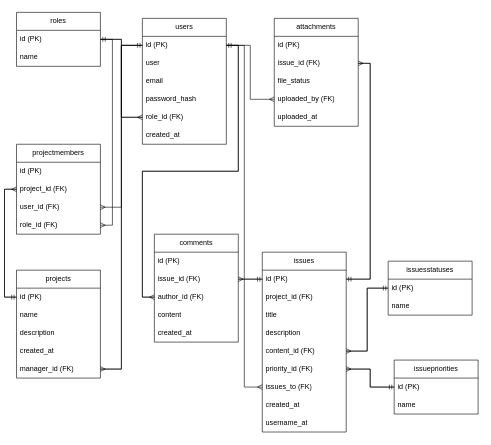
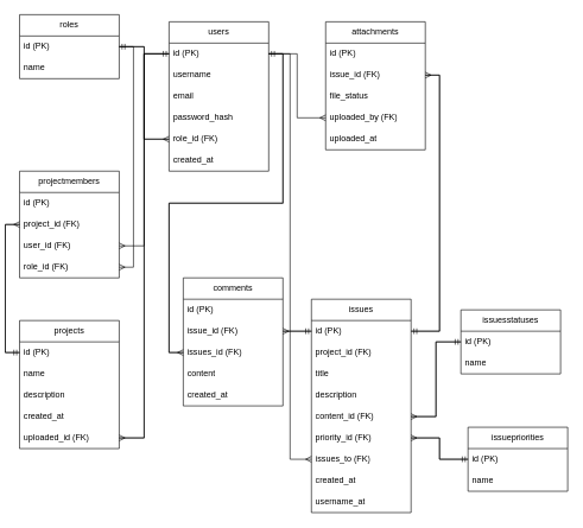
  <mxCell id="0" />
  <mxCell id="1" parent="0" />
  <mxCell id="2" value="users" style="swimlane;fontStyle=0;childLayout=stackLayout;horizontal=1;startSize=30;horizontalStack=0;resizeParent=1;resizeParentMax=0;resizeLast=0;collapsible=1;marginBottom=0;whiteSpace=wrap;html=1;" vertex="1" parent="1"><mxGeometry x="230" y="30" width="140" height="210" as="geometry" /></mxCell>
  <mxCell id="3" value="id (PK)" style="text;strokeColor=none;fillColor=none;align=left;verticalAlign=middle;spacingLeft=4;spacingRight=4;overflow=hidden;points=[[0,0.5],[1,0.5]];portConstraint=eastwest;rotatable=0;whiteSpace=wrap;html=1;" vertex="1" parent="2"><mxGeometry y="30" width="140" height="30" as="geometry" /></mxCell>
- <mxCell id="4" value="user" style="text;strokeColor=none;fillColor=none;align=left;verticalAlign=middle;spacingLeft=4;spacingRight=4;overflow=hidden;points=[[0,0.5],[1,0.5]];portConstraint=eastwest;rotatable=0;whiteSpace=wrap;html=1;" vertex="1" parent="2"><mxGeometry y="60" width="140" height="30" as="geometry" /></mxCell>
+ <mxCell id="4" value="username" style="text;strokeColor=none;fillColor=none;align=left;verticalAlign=middle;spacingLeft=4;spacingRight=4;overflow=hidden;points=[[0,0.5],[1,0.5]];portConstraint=eastwest;rotatable=0;whiteSpace=wrap;html=1;" vertex="1" parent="2"><mxGeometry y="60" width="140" height="30" as="geometry" /></mxCell>
  <mxCell id="5" value="email" style="text;strokeColor=none;fillColor=none;align=left;verticalAlign=middle;spacingLeft=4;spacingRight=4;overflow=hidden;points=[[0,0.5],[1,0.5]];portConstraint=eastwest;rotatable=0;whiteSpace=wrap;html=1;" vertex="1" parent="2"><mxGeometry y="90" width="140" height="30" as="geometry" /></mxCell>
  <mxCell id="6" value="password_hash" style="text;strokeColor=none;fillColor=none;align=left;verticalAlign=middle;spacingLeft=4;spacingRight=4;overflow=hidden;points=[[0,0.5],[1,0.5]];portConstraint=eastwest;rotatable=0;whiteSpace=wrap;html=1;" vertex="1" parent="2"><mxGeometry y="120" width="140" height="30" as="geometry" /></mxCell>
  <mxCell id="7" value="role_id (FK)" style="text;strokeColor=none;fillColor=none;align=left;verticalAlign=middle;spacingLeft=4;spacingRight=4;overflow=hidden;points=[[0,0.5],[1,0.5]];portConstraint=eastwest;rotatable=0;whiteSpace=wrap;html=1;" vertex="1" parent="2"><mxGeometry y="150" width="140" height="30" as="geometry" /></mxCell>
  <mxCell id="8" value="created_at" style="text;strokeColor=none;fillColor=none;align=left;verticalAlign=middle;spacingLeft=4;spacingRight=4;overflow=hidden;points=[[0,0.5],[1,0.5]];portConstraint=eastwest;rotatable=0;whiteSpace=wrap;html=1;" vertex="1" parent="2"><mxGeometry y="180" width="140" height="30" as="geometry" /></mxCell>
  <mxCell id="9" value="roles" style="swimlane;fontStyle=0;childLayout=stackLayout;horizontal=1;startSize=30;horizontalStack=0;resizeParent=1;resizeParentMax=0;resizeLast=0;collapsible=1;marginBottom=0;whiteSpace=wrap;html=1;" vertex="1" parent="1"><mxGeometry x="20" y="20" width="140" height="90" as="geometry" /></mxCell>
  <mxCell id="10" value="id (PK)" style="text;strokeColor=none;fillColor=none;align=left;verticalAlign=middle;spacingLeft=4;spacingRight=4;overflow=hidden;points=[[0,0.5],[1,0.5]];portConstraint=eastwest;rotatable=0;whiteSpace=wrap;html=1;" vertex="1" parent="9"><mxGeometry y="30" width="140" height="30" as="geometry" /></mxCell>
  <mxCell id="11" value="name" style="text;strokeColor=none;fillColor=none;align=left;verticalAlign=middle;spacingLeft=4;spacingRight=4;overflow=hidden;points=[[0,0.5],[1,0.5]];portConstraint=eastwest;rotatable=0;whiteSpace=wrap;html=1;" vertex="1" parent="9"><mxGeometry y="60" width="140" height="30" as="geometry" /></mxCell>
  <mxCell id="12" value="projectmembers" style="swimlane;fontStyle=0;childLayout=stackLayout;horizontal=1;startSize=30;horizontalStack=0;resizeParent=1;resizeParentMax=0;resizeLast=0;collapsible=1;marginBottom=0;whiteSpace=wrap;html=1;" vertex="1" parent="1"><mxGeometry x="20" y="240" width="140" height="150" as="geometry" /></mxCell>
  <mxCell id="13" value="id (PK)" style="text;strokeColor=none;fillColor=none;align=left;verticalAlign=middle;spacingLeft=4;spacingRight=4;overflow=hidden;points=[[0,0.5],[1,0.5]];portConstraint=eastwest;rotatable=0;whiteSpace=wrap;html=1;" vertex="1" parent="12"><mxGeometry y="30" width="140" height="30" as="geometry" /></mxCell>
  <mxCell id="14" value="project_id (FK)" style="text;strokeColor=none;fillColor=none;align=left;verticalAlign=middle;spacingLeft=4;spacingRight=4;overflow=hidden;points=[[0,0.5],[1,0.5]];portConstraint=eastwest;rotatable=0;whiteSpace=wrap;html=1;" vertex="1" parent="12"><mxGeometry y="60" width="140" height="30" as="geometry" /></mxCell>
  <mxCell id="15" value="user_id (FK)" style="text;strokeColor=none;fillColor=none;align=left;verticalAlign=middle;spacingLeft=4;spacingRight=4;overflow=hidden;points=[[0,0.5],[1,0.5]];portConstraint=eastwest;rotatable=0;whiteSpace=wrap;html=1;" vertex="1" parent="12"><mxGeometry y="90" width="140" height="30" as="geometry" /></mxCell>
  <mxCell id="16" value="role_id (FK)" style="text;strokeColor=none;fillColor=none;align=left;verticalAlign=middle;spacingLeft=4;spacingRight=4;overflow=hidden;points=[[0,0.5],[1,0.5]];portConstraint=eastwest;rotatable=0;whiteSpace=wrap;html=1;" vertex="1" parent="12"><mxGeometry y="120" width="140" height="30" as="geometry" /></mxCell>
  <mxCell id="17" value="projects" style="swimlane;fontStyle=0;childLayout=stackLayout;horizontal=1;startSize=30;horizontalStack=0;resizeParent=1;resizeParentMax=0;resizeLast=0;collapsible=1;marginBottom=0;whiteSpace=wrap;html=1;" vertex="1" parent="1"><mxGeometry x="20" y="450" width="140" height="180" as="geometry" /></mxCell>
  <mxCell id="18" value="id (PK)" style="text;strokeColor=none;fillColor=none;align=left;verticalAlign=middle;spacingLeft=4;spacingRight=4;overflow=hidden;points=[[0,0.5],[1,0.5]];portConstraint=eastwest;rotatable=0;whiteSpace=wrap;html=1;" vertex="1" parent="17"><mxGeometry y="30" width="140" height="30" as="geometry" /></mxCell>
  <mxCell id="19" value="name" style="text;strokeColor=none;fillColor=none;align=left;verticalAlign=middle;spacingLeft=4;spacingRight=4;overflow=hidden;points=[[0,0.5],[1,0.5]];portConstraint=eastwest;rotatable=0;whiteSpace=wrap;html=1;" vertex="1" parent="17"><mxGeometry y="60" width="140" height="30" as="geometry" /></mxCell>
  <mxCell id="20" value="description" style="text;strokeColor=none;fillColor=none;align=left;verticalAlign=middle;spacingLeft=4;spacingRight=4;overflow=hidden;points=[[0,0.5],[1,0.5]];portConstraint=eastwest;rotatable=0;whiteSpace=wrap;html=1;" vertex="1" parent="17"><mxGeometry y="90" width="140" height="30" as="geometry" /></mxCell>
  <mxCell id="21" value="created_at" style="text;strokeColor=none;fillColor=none;align=left;verticalAlign=middle;spacingLeft=4;spacingRight=4;overflow=hidden;points=[[0,0.5],[1,0.5]];portConstraint=eastwest;rotatable=0;whiteSpace=wrap;html=1;" vertex="1" parent="17"><mxGeometry y="120" width="140" height="30" as="geometry" /></mxCell>
- <mxCell id="22" value="manager_id (FK)" style="text;strokeColor=none;fillColor=none;align=left;verticalAlign=middle;spacingLeft=4;spacingRight=4;overflow=hidden;points=[[0,0.5],[1,0.5]];portConstraint=eastwest;rotatable=0;whiteSpace=wrap;html=1;" vertex="1" parent="17"><mxGeometry y="150" width="140" height="30" as="geometry" /></mxCell>
+ <mxCell id="22" value="uploaded_id (FK)" style="text;strokeColor=none;fillColor=none;align=left;verticalAlign=middle;spacingLeft=4;spacingRight=4;overflow=hidden;points=[[0,0.5],[1,0.5]];portConstraint=eastwest;rotatable=0;whiteSpace=wrap;html=1;" vertex="1" parent="17"><mxGeometry y="150" width="140" height="30" as="geometry" /></mxCell>
  <mxCell id="23" value="attachments" style="swimlane;fontStyle=0;childLayout=stackLayout;horizontal=1;startSize=30;horizontalStack=0;resizeParent=1;resizeParentMax=0;resizeLast=0;collapsible=1;marginBottom=0;whiteSpace=wrap;html=1;" vertex="1" parent="1"><mxGeometry x="450" y="30" width="140" height="180" as="geometry" /></mxCell>
  <mxCell id="24" value="id (PK)" style="text;strokeColor=none;fillColor=none;align=left;verticalAlign=middle;spacingLeft=4;spacingRight=4;overflow=hidden;points=[[0,0.5],[1,0.5]];portConstraint=eastwest;rotatable=0;whiteSpace=wrap;html=1;" vertex="1" parent="23"><mxGeometry y="30" width="140" height="30" as="geometry" /></mxCell>
  <mxCell id="25" value="issue_id (FK)" style="text;strokeColor=none;fillColor=none;align=left;verticalAlign=middle;spacingLeft=4;spacingRight=4;overflow=hidden;points=[[0,0.5],[1,0.5]];portConstraint=eastwest;rotatable=0;whiteSpace=wrap;html=1;" vertex="1" parent="23"><mxGeometry y="60" width="140" height="30" as="geometry" /></mxCell>
  <mxCell id="26" value="file_status" style="text;strokeColor=none;fillColor=none;align=left;verticalAlign=middle;spacingLeft=4;spacingRight=4;overflow=hidden;points=[[0,0.5],[1,0.5]];portConstraint=eastwest;rotatable=0;whiteSpace=wrap;html=1;" vertex="1" parent="23"><mxGeometry y="90" width="140" height="30" as="geometry" /></mxCell>
  <mxCell id="27" value="uploaded_by (FK)" style="text;strokeColor=none;fillColor=none;align=left;verticalAlign=middle;spacingLeft=4;spacingRight=4;overflow=hidden;points=[[0,0.5],[1,0.5]];portConstraint=eastwest;rotatable=0;whiteSpace=wrap;html=1;" vertex="1" parent="23"><mxGeometry y="120" width="140" height="30" as="geometry" /></mxCell>
  <mxCell id="28" value="uploaded_at" style="text;strokeColor=none;fillColor=none;align=left;verticalAlign=middle;spacingLeft=4;spacingRight=4;overflow=hidden;points=[[0,0.5],[1,0.5]];portConstraint=eastwest;rotatable=0;whiteSpace=wrap;html=1;" vertex="1" parent="23"><mxGeometry y="150" width="140" height="30" as="geometry" /></mxCell>
  <mxCell id="29" value="comments" style="swimlane;fontStyle=0;childLayout=stackLayout;horizontal=1;startSize=30;horizontalStack=0;resizeParent=1;resizeParentMax=0;resizeLast=0;collapsible=1;marginBottom=0;whiteSpace=wrap;html=1;" vertex="1" parent="1"><mxGeometry x="250" y="390" width="140" height="180" as="geometry" /></mxCell>
  <mxCell id="30" value="id (PK)" style="text;strokeColor=none;fillColor=none;align=left;verticalAlign=middle;spacingLeft=4;spacingRight=4;overflow=hidden;points=[[0,0.5],[1,0.5]];portConstraint=eastwest;rotatable=0;whiteSpace=wrap;html=1;" vertex="1" parent="29"><mxGeometry y="30" width="140" height="30" as="geometry" /></mxCell>
  <mxCell id="31" value="issue_id (FK)" style="text;strokeColor=none;fillColor=none;align=left;verticalAlign=middle;spacingLeft=4;spacingRight=4;overflow=hidden;points=[[0,0.5],[1,0.5]];portConstraint=eastwest;rotatable=0;whiteSpace=wrap;html=1;" vertex="1" parent="29"><mxGeometry y="60" width="140" height="30" as="geometry" /></mxCell>
- <mxCell id="32" value="author_id (FK)" style="text;strokeColor=none;fillColor=none;align=left;verticalAlign=middle;spacingLeft=4;spacingRight=4;overflow=hidden;points=[[0,0.5],[1,0.5]];portConstraint=eastwest;rotatable=0;whiteSpace=wrap;html=1;" vertex="1" parent="29"><mxGeometry y="90" width="140" height="30" as="geometry" /></mxCell>
+ <mxCell id="32" value="issues_id (FK)" style="text;strokeColor=none;fillColor=none;align=left;verticalAlign=middle;spacingLeft=4;spacingRight=4;overflow=hidden;points=[[0,0.5],[1,0.5]];portConstraint=eastwest;rotatable=0;whiteSpace=wrap;html=1;" vertex="1" parent="29"><mxGeometry y="90" width="140" height="30" as="geometry" /></mxCell>
  <mxCell id="33" value="content" style="text;strokeColor=none;fillColor=none;align=left;verticalAlign=middle;spacingLeft=4;spacingRight=4;overflow=hidden;points=[[0,0.5],[1,0.5]];portConstraint=eastwest;rotatable=0;whiteSpace=wrap;html=1;" vertex="1" parent="29"><mxGeometry y="120" width="140" height="30" as="geometry" /></mxCell>
  <mxCell id="34" value="created_at" style="text;strokeColor=none;fillColor=none;align=left;verticalAlign=middle;spacingLeft=4;spacingRight=4;overflow=hidden;points=[[0,0.5],[1,0.5]];portConstraint=eastwest;rotatable=0;whiteSpace=wrap;html=1;" vertex="1" parent="29"><mxGeometry y="150" width="140" height="30" as="geometry" /></mxCell>
  <mxCell id="35" value="issues" style="swimlane;fontStyle=0;childLayout=stackLayout;horizontal=1;startSize=30;horizontalStack=0;resizeParent=1;resizeParentMax=0;resizeLast=0;collapsible=1;marginBottom=0;whiteSpace=wrap;html=1;" vertex="1" parent="1"><mxGeometry x="430" y="420" width="140" height="300" as="geometry" /></mxCell>
  <mxCell id="36" value="id (PK)" style="text;strokeColor=none;fillColor=none;align=left;verticalAlign=middle;spacingLeft=4;spacingRight=4;overflow=hidden;points=[[0,0.5],[1,0.5]];portConstraint=eastwest;rotatable=0;whiteSpace=wrap;html=1;" vertex="1" parent="35"><mxGeometry y="30" width="140" height="30" as="geometry" /></mxCell>
  <mxCell id="37" value="project_id (FK)" style="text;strokeColor=none;fillColor=none;align=left;verticalAlign=middle;spacingLeft=4;spacingRight=4;overflow=hidden;points=[[0,0.5],[1,0.5]];portConstraint=eastwest;rotatable=0;whiteSpace=wrap;html=1;" vertex="1" parent="35"><mxGeometry y="60" width="140" height="30" as="geometry" /></mxCell>
  <mxCell id="38" value="title" style="text;strokeColor=none;fillColor=none;align=left;verticalAlign=middle;spacingLeft=4;spacingRight=4;overflow=hidden;points=[[0,0.5],[1,0.5]];portConstraint=eastwest;rotatable=0;whiteSpace=wrap;html=1;" vertex="1" parent="35"><mxGeometry y="90" width="140" height="30" as="geometry" /></mxCell>
  <mxCell id="39" value="description" style="text;strokeColor=none;fillColor=none;align=left;verticalAlign=middle;spacingLeft=4;spacingRight=4;overflow=hidden;points=[[0,0.5],[1,0.5]];portConstraint=eastwest;rotatable=0;whiteSpace=wrap;html=1;" vertex="1" parent="35"><mxGeometry y="120" width="140" height="30" as="geometry" /></mxCell>
  <mxCell id="40" value="content_id (FK)" style="text;strokeColor=none;fillColor=none;align=left;verticalAlign=middle;spacingLeft=4;spacingRight=4;overflow=hidden;points=[[0,0.5],[1,0.5]];portConstraint=eastwest;rotatable=0;whiteSpace=wrap;html=1;" vertex="1" parent="35"><mxGeometry y="150" width="140" height="30" as="geometry" /></mxCell>
  <mxCell id="41" value="priority_id (FK)" style="text;strokeColor=none;fillColor=none;align=left;verticalAlign=middle;spacingLeft=4;spacingRight=4;overflow=hidden;points=[[0,0.5],[1,0.5]];portConstraint=eastwest;rotatable=0;whiteSpace=wrap;html=1;" vertex="1" parent="35"><mxGeometry y="180" width="140" height="30" as="geometry" /></mxCell>
  <mxCell id="42" value="issues_to (FK)" style="text;strokeColor=none;fillColor=none;align=left;verticalAlign=middle;spacingLeft=4;spacingRight=4;overflow=hidden;points=[[0,0.5],[1,0.5]];portConstraint=eastwest;rotatable=0;whiteSpace=wrap;html=1;" vertex="1" parent="35"><mxGeometry y="210" width="140" height="30" as="geometry" /></mxCell>
  <mxCell id="43" value="created_at" style="text;strokeColor=none;fillColor=none;align=left;verticalAlign=middle;spacingLeft=4;spacingRight=4;overflow=hidden;points=[[0,0.5],[1,0.5]];portConstraint=eastwest;rotatable=0;whiteSpace=wrap;html=1;" vertex="1" parent="35"><mxGeometry y="240" width="140" height="30" as="geometry" /></mxCell>
  <mxCell id="44" value="username_at" style="text;strokeColor=none;fillColor=none;align=left;verticalAlign=middle;spacingLeft=4;spacingRight=4;overflow=hidden;points=[[0,0.5],[1,0.5]];portConstraint=eastwest;rotatable=0;whiteSpace=wrap;html=1;" vertex="1" parent="35"><mxGeometry y="270" width="140" height="30" as="geometry" /></mxCell>
  <mxCell id="45" value="issuepriorities" style="swimlane;fontStyle=0;childLayout=stackLayout;horizontal=1;startSize=30;horizontalStack=0;resizeParent=1;resizeParentMax=0;resizeLast=0;collapsible=1;marginBottom=0;whiteSpace=wrap;html=1;" vertex="1" parent="1"><mxGeometry x="650" y="600" width="140" height="90" as="geometry" /></mxCell>
  <mxCell id="46" value="id (PK)" style="text;strokeColor=none;fillColor=none;align=left;verticalAlign=middle;spacingLeft=4;spacingRight=4;overflow=hidden;points=[[0,0.5],[1,0.5]];portConstraint=eastwest;rotatable=0;whiteSpace=wrap;html=1;" vertex="1" parent="45"><mxGeometry y="30" width="140" height="30" as="geometry" /></mxCell>
  <mxCell id="47" value="name" style="text;strokeColor=none;fillColor=none;align=left;verticalAlign=middle;spacingLeft=4;spacingRight=4;overflow=hidden;points=[[0,0.5],[1,0.5]];portConstraint=eastwest;rotatable=0;whiteSpace=wrap;html=1;" vertex="1" parent="45"><mxGeometry y="60" width="140" height="30" as="geometry" /></mxCell>
  <mxCell id="48" value="issuesstatuses" style="swimlane;fontStyle=0;childLayout=stackLayout;horizontal=1;startSize=30;horizontalStack=0;resizeParent=1;resizeParentMax=0;resizeLast=0;collapsible=1;marginBottom=0;whiteSpace=wrap;html=1;" vertex="1" parent="1"><mxGeometry x="640" y="435" width="140" height="90" as="geometry" /></mxCell>
  <mxCell id="49" value="id (PK)" style="text;strokeColor=none;fillColor=none;align=left;verticalAlign=middle;spacingLeft=4;spacingRight=4;overflow=hidden;points=[[0,0.5],[1,0.5]];portConstraint=eastwest;rotatable=0;whiteSpace=wrap;html=1;" vertex="1" parent="48"><mxGeometry y="30" width="140" height="30" as="geometry" /></mxCell>
  <mxCell id="50" value="name" style="text;strokeColor=none;fillColor=none;align=left;verticalAlign=middle;spacingLeft=4;spacingRight=4;overflow=hidden;points=[[0,0.5],[1,0.5]];portConstraint=eastwest;rotatable=0;whiteSpace=wrap;html=1;" vertex="1" parent="48"><mxGeometry y="60" width="140" height="30" as="geometry" /></mxCell>
  <mxCell id="51" style="edgeStyle=orthogonalEdgeStyle;rounded=0;orthogonalLoop=1;jettySize=auto;html=1;exitX=1;exitY=0.5;exitDx=0;exitDy=0;endArrow=ERmany;endFill=0;" edge="1" parent="1" source="3" target="32"><mxGeometry relative="1" as="geometry" /></mxCell>
  <mxCell id="52" style="edgeStyle=orthogonalEdgeStyle;rounded=0;orthogonalLoop=1;jettySize=auto;html=1;endArrow=ERmany;endFill=0;" edge="1" parent="1" source="36" target="31"><mxGeometry relative="1" as="geometry" /></mxCell>
  <mxCell id="53" style="edgeStyle=orthogonalEdgeStyle;rounded=0;orthogonalLoop=1;jettySize=auto;html=1;exitX=1;exitY=0.5;exitDx=0;exitDy=0;entryX=0;entryY=0.5;entryDx=0;entryDy=0;endArrow=ERmandOne;endFill=0;" edge="1" parent="1" source="31" target="36"><mxGeometry relative="1" as="geometry" /></mxCell>
  <mxCell id="54" style="edgeStyle=orthogonalEdgeStyle;rounded=0;orthogonalLoop=1;jettySize=auto;html=1;exitX=0;exitY=0.5;exitDx=0;exitDy=0;entryX=1;entryY=0.5;entryDx=0;entryDy=0;endArrow=ERmandOne;endFill=0;" edge="1" parent="1" source="32" target="3"><mxGeometry relative="1" as="geometry" /></mxCell>
  <mxCell id="55" style="edgeStyle=orthogonalEdgeStyle;rounded=0;orthogonalLoop=1;jettySize=auto;html=1;entryX=1;entryY=0.5;entryDx=0;entryDy=0;endArrow=ERmany;endFill=0;" edge="1" parent="1" source="49" target="40"><mxGeometry relative="1" as="geometry" /></mxCell>
  <mxCell id="56" style="edgeStyle=orthogonalEdgeStyle;rounded=0;orthogonalLoop=1;jettySize=auto;html=1;exitX=1;exitY=0.5;exitDx=0;exitDy=0;entryX=0;entryY=0.5;entryDx=0;entryDy=0;endArrow=ERmandOne;endFill=0;" edge="1" parent="1" source="40" target="49"><mxGeometry relative="1" as="geometry" /></mxCell>
  <mxCell id="57" style="edgeStyle=orthogonalEdgeStyle;rounded=0;orthogonalLoop=1;jettySize=auto;html=1;entryX=1;entryY=0.5;entryDx=0;entryDy=0;endArrow=ERmany;endFill=0;" edge="1" parent="1" source="46" target="41"><mxGeometry relative="1" as="geometry" /></mxCell>
  <mxCell id="58" style="edgeStyle=orthogonalEdgeStyle;rounded=0;orthogonalLoop=1;jettySize=auto;html=1;exitX=1;exitY=0.5;exitDx=0;exitDy=0;entryX=0;entryY=0.5;entryDx=0;entryDy=0;endArrow=ERmandOne;endFill=0;" edge="1" parent="1" source="41" target="46"><mxGeometry relative="1" as="geometry" /></mxCell>
  <mxCell id="59" style="edgeStyle=orthogonalEdgeStyle;rounded=0;orthogonalLoop=1;jettySize=auto;html=1;entryX=0;entryY=0.5;entryDx=0;entryDy=0;endArrow=ERmany;endFill=0;" edge="1" parent="1" source="18" target="14"><mxGeometry relative="1" as="geometry" /></mxCell>
  <mxCell id="60" style="edgeStyle=orthogonalEdgeStyle;rounded=0;orthogonalLoop=1;jettySize=auto;html=1;exitX=0;exitY=0.5;exitDx=0;exitDy=0;entryX=0;entryY=0.5;entryDx=0;entryDy=0;endArrow=ERmandOne;endFill=0;" edge="1" parent="1" source="14" target="18"><mxGeometry relative="1" as="geometry" /></mxCell>
  <mxCell id="61" style="edgeStyle=orthogonalEdgeStyle;rounded=0;orthogonalLoop=1;jettySize=auto;html=1;endArrow=ERmany;endFill=0;" edge="1" parent="1" source="10" target="7"><mxGeometry relative="1" as="geometry" /></mxCell>
  <mxCell id="62" style="edgeStyle=orthogonalEdgeStyle;rounded=0;orthogonalLoop=1;jettySize=auto;html=1;exitX=0;exitY=0.5;exitDx=0;exitDy=0;entryX=1;entryY=0.5;entryDx=0;entryDy=0;endArrow=ERmandOne;endFill=0;" edge="1" parent="1" source="7" target="10"><mxGeometry relative="1" as="geometry" /></mxCell>
  <mxCell id="63" style="edgeStyle=orthogonalEdgeStyle;rounded=0;orthogonalLoop=1;jettySize=auto;html=1;exitX=1;exitY=0.5;exitDx=0;exitDy=0;entryX=1;entryY=0.5;entryDx=0;entryDy=0;endArrow=ERmany;endFill=0;" edge="1" parent="1" source="36" target="25"><mxGeometry relative="1" as="geometry" /></mxCell>
  <mxCell id="64" style="edgeStyle=orthogonalEdgeStyle;rounded=0;orthogonalLoop=1;jettySize=auto;html=1;exitX=1;exitY=0.5;exitDx=0;exitDy=0;entryX=1;entryY=0.5;entryDx=0;entryDy=0;endArrow=ERmandOne;endFill=0;" edge="1" parent="1" source="25" target="36"><mxGeometry relative="1" as="geometry" /></mxCell>
  <mxCell id="65" style="edgeStyle=orthogonalEdgeStyle;rounded=0;orthogonalLoop=1;jettySize=auto;html=1;entryX=0;entryY=0.5;entryDx=0;entryDy=0;endArrow=ERmandOne;endFill=0;" edge="1" parent="1" source="22" target="3"><mxGeometry relative="1" as="geometry" /></mxCell>
  <mxCell id="66" style="edgeStyle=orthogonalEdgeStyle;rounded=0;orthogonalLoop=1;jettySize=auto;html=1;exitX=0;exitY=0.5;exitDx=0;exitDy=0;entryX=1;entryY=0.5;entryDx=0;entryDy=0;endArrow=ERmany;endFill=0;" edge="1" parent="1" source="3" target="22"><mxGeometry relative="1" as="geometry" /></mxCell>
  <mxCell id="67" style="edgeStyle=orthogonalEdgeStyle;rounded=0;orthogonalLoop=1;jettySize=auto;html=1;exitX=0;exitY=0.5;exitDx=0;exitDy=0;entryX=1;entryY=0.5;entryDx=0;entryDy=0;endArrow=ERmany;endFill=0;" edge="1" parent="1" source="3" target="15"><mxGeometry relative="1" as="geometry" /></mxCell>
  <mxCell id="68" style="edgeStyle=orthogonalEdgeStyle;rounded=0;orthogonalLoop=1;jettySize=auto;html=1;exitX=1;exitY=0.5;exitDx=0;exitDy=0;entryX=0;entryY=0.5;entryDx=0;entryDy=0;endArrow=ERmany;endFill=0;" edge="1" parent="1" source="3" target="27"><mxGeometry relative="1" as="geometry" /></mxCell>
  <mxCell id="69" style="edgeStyle=orthogonalEdgeStyle;rounded=0;orthogonalLoop=1;jettySize=auto;html=1;exitX=1;exitY=0.5;exitDx=0;exitDy=0;endArrow=ERmany;endFill=0;" edge="1" parent="1" source="10" target="16"><mxGeometry relative="1" as="geometry" /></mxCell>
  <mxCell id="70" style="edgeStyle=orthogonalEdgeStyle;rounded=0;orthogonalLoop=1;jettySize=auto;html=1;exitX=1;exitY=0.5;exitDx=0;exitDy=0;endArrow=ERmany;endFill=0;" edge="1" parent="1" source="3" target="42"><mxGeometry relative="1" as="geometry" /></mxCell>
